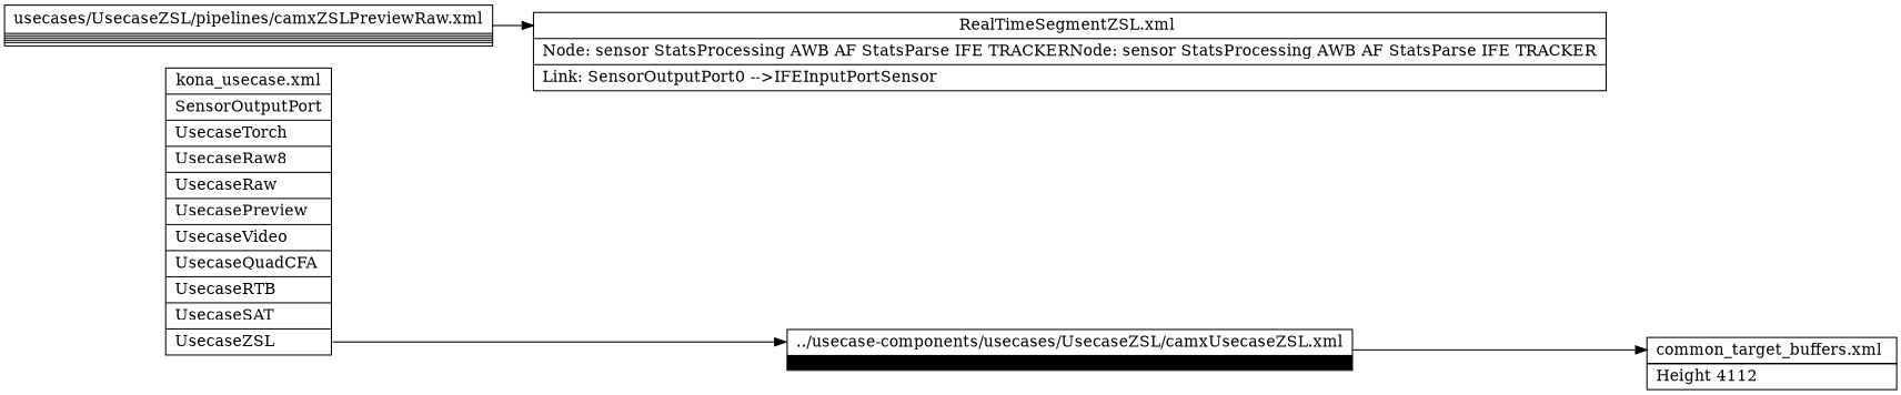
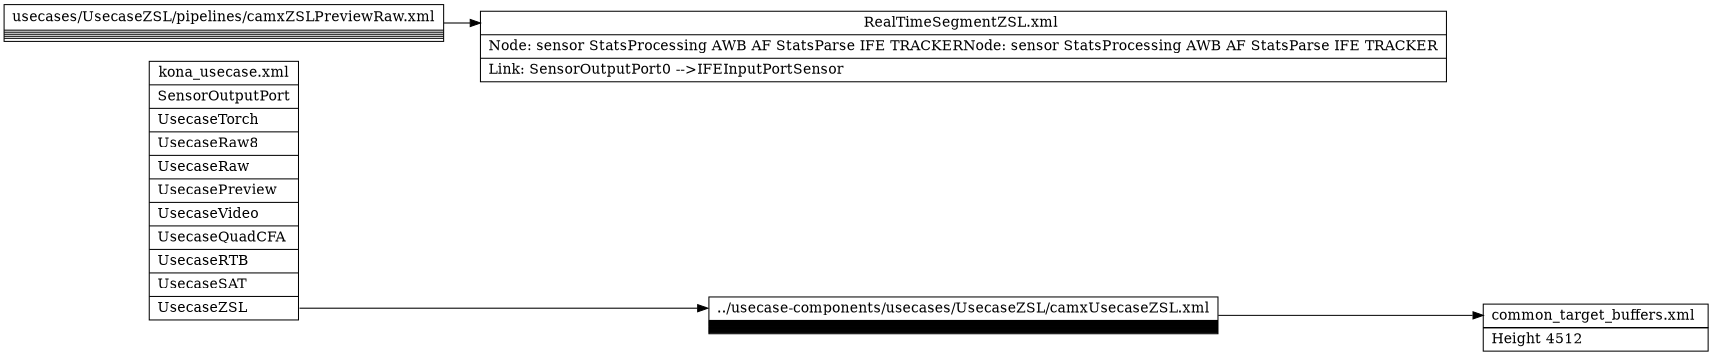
  digraph {
    rankdir=LR
    node [shape=record]
    edge [headport=f0 tailport=f1]
    n1 [label="<f0> kona_usecase.xml\n|<f1> SensorOutputPort\l|<f2> UsecaseTorch\l|<f3> UsecaseRaw8\l|<f4> UsecaseRaw\l|<f5> UsecasePreview\l|<f6> UsecaseVideo\l|<f7> UsecaseQuadCFA\l|<f8> UsecaseRTB\l|<f9> UsecaseSAT\l|<f10>UsecaseZSL\l"]
    n2 [label="<f0> ../usecase-components/usecases/UsecaseZSL/camxUsecaseZSL.xml\n|\n         <f1> TARGET 0_0_5488_4112_ChiFormatYUV420NV12_ChiFormatUBWCTP10\l|\n         <f2> ../../pipelines/g_camxZSLPreviewRaw.xml\l|\n         <f3> ../../pipelines/g_camxRealTimeFeatureZSLPreviewRaw.xml\l|\n         <f4> ../../pipelines/g_camxZSLPreviewRawFS.xml\l|\n         <f5> ../../pipelines/g_camxZSLPreviewRawYUV.xml\l|\n         <f6> ../../pipelines/g_camxRealTimeFeatureZSLPreviewRawYUV.xml\l|\n         <f7>../../pipelines/g_camxZSLSnapshotJpeg.xml            \l|\n         <f8>../../pipelines/g_camxZSLSnapshotYUVHAL.xml          \l|\n         <f9>../../pipelines/g_camxZSLSnapshotYUV.xml             \l|\n         <f10>../../pipelines/g_camxZSLSnapshotYUVAux.xml         \l|\n         <f11>../../pipelines/g_camxInternalZSLYuv2Jpeg.xml       \l|\n         <f12>../../pipelines/g_camxInternalZSLYuv2JpegMFNR.xml   \l|\n         <f13>../../pipelines/g_camxInternalZSLYuv2JpegMFNRAux.xml\l|\n         <f14>../../pipelines/g_camxInternalZSLYuv2JpegMFSR.xml   \l|\n         <f15>../../pipelines/g_camxInternalZSLYuv2JpegMFSRAux.xml\l|\n         <f16>../../pipelines/g_camxMerge3YuvCustomTo1Yuv.xml     \l|\n         <f17>../../pipelines/g_camxSWMFMergeYuv.xml              \l|\n         <f18>../../pipelines/g_camxMfnrPrefilter.xml             \l|\n         <f19>../../pipelines/g_camxMfnrPrefilterAux.xml          \l|\n         <f20>../../pipelines/g_camxMfnrBlend.xml                 \l|\n         <f21>../../pipelines/g_camxMfnrBlendAux.xml              \l|\n         <f22>../../pipelines/g_camxMfnrPostFilter.xml            \l|\n         <f23>../../pipelines/g_camxMfnrPostFilterAux.xml         \l|\n         <f24>../../pipelines/g_camxMfsrPrefilter.xml             \l|\n         <f25>../../pipelines/g_camxMfsrPrefilterAux.xml          \l|\n         <f26>../../pipelines/g_camxMfsrBlend.xml                 \l|\n         <f27>../../pipelines/g_camxMfsrBlendAux.xml              \l|\n         <f28>../../pipelines/g_camxMfsrPostFilter.xml            \l|\n         <f29>../../pipelines/g_camxMfsrPostFilterAux.xml         \l|\n         <f30>../../pipelines/g_camxOfflineNoiseReprocess.xml     \l|\n         <f31>../../pipelines/g_camxOfflineNoiseReprocessAux.xml  \l|\n         <f32>../../pipelines/g_camxZSLYuv2Yuv.xml                \l|\n         <f33>../../pipelines/g_camxZSLSnapshotJpegGPU.xml        \l|\n         <f34>../../pipelines/g_camxQuadCFAFullSizeRaw.xml        \l|\n         <f35>../../pipelines/g_camxQuadCFARemosaic.xml           \l|\n         <f36>../../pipelines/g_camxQuadCFASnapshotYuv.xml        \l"]
-   n3 [label="<f0> common_target_buffers.xml         \n|\n                 <f1> TargetFormat ChiFormatYUV420NV12  \l|\n                 <f2> TargetFormat ChiFormatUBWCTP10    \l|\n                 <f3> Width: 5488\l|<f4> Height 4112    \l"]
+   n3 [label="<f0> common_target_buffers.xml         \n|\n                 <f1> TargetFormat ChiFormatYUV420NV12  \l|\n                 <f2> TargetFormat ChiFormatUBWCTP10    \l|\n                 <f3> Width: 5488\l|<f4> Height 4512    \l"]
    n4 [label="<f0> usecases/UsecaseZSL/pipelines/camxZSLPreviewRaw.xml\n|\n                 <f1> CamxInclude segment=RealTimeSegmentZSL             \l|\n                 <f2> CamxInclude segment=FDSegment                      \l|\n                 <f3> CamxInclude segment=MCTFSegment                    \l|\n                 <f4> CamxInclude segment=PreviewRaw_linkages            \l|\n                 <f5> NodesList                                          \l"]
    n5 [label="<f0> RealTimeSegmentZSL.xml \n|<f1> Node: sensor StatsProcessing AWB AF StatsParse IFE TRACKERNode: sensor StatsProcessing AWB AF StatsParse IFE TRACKER\l|Link: SensorOutputPort0 --\>IFEInputPortSensor \l"]
    n1 -> n2 [tailport=f10]
    n2 -> n3
    n4 -> n5
  }
